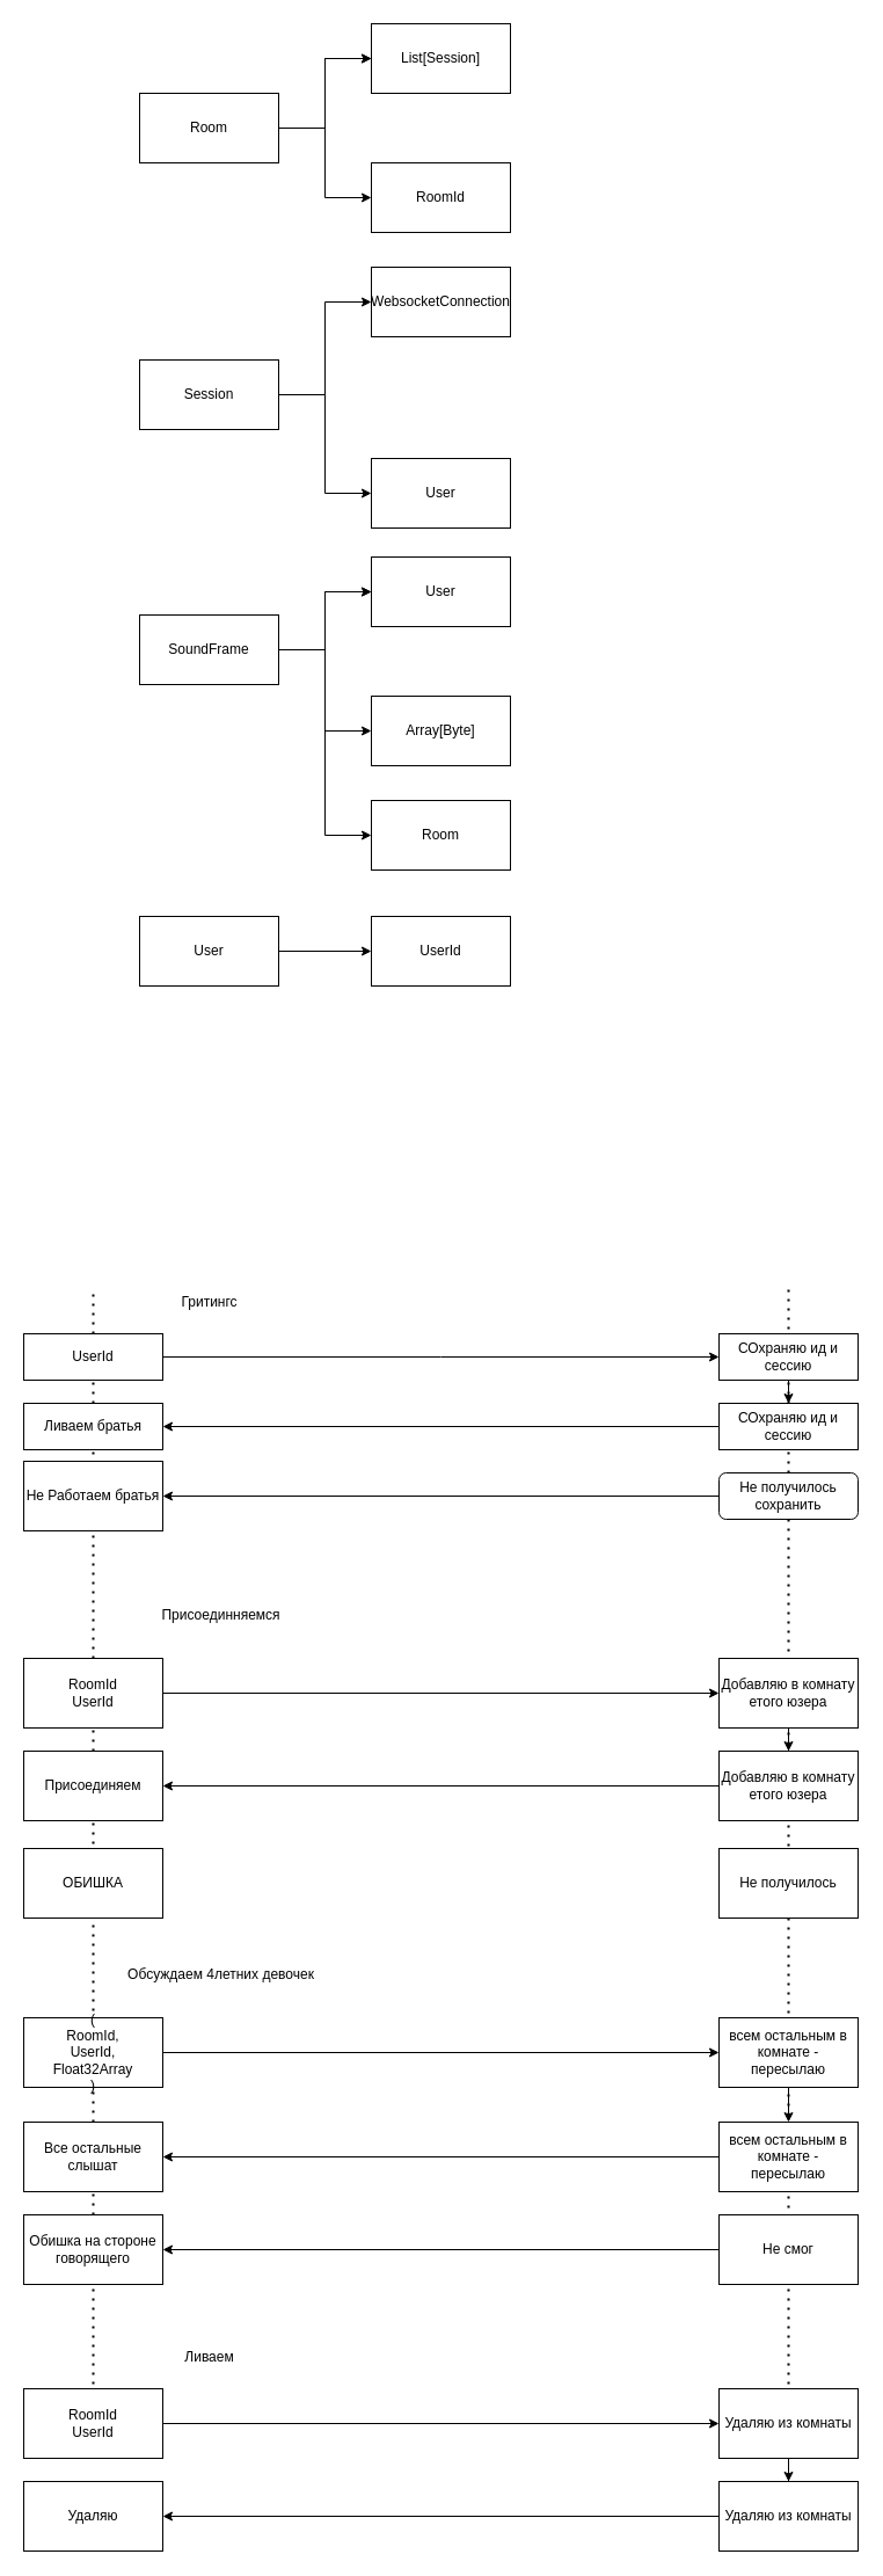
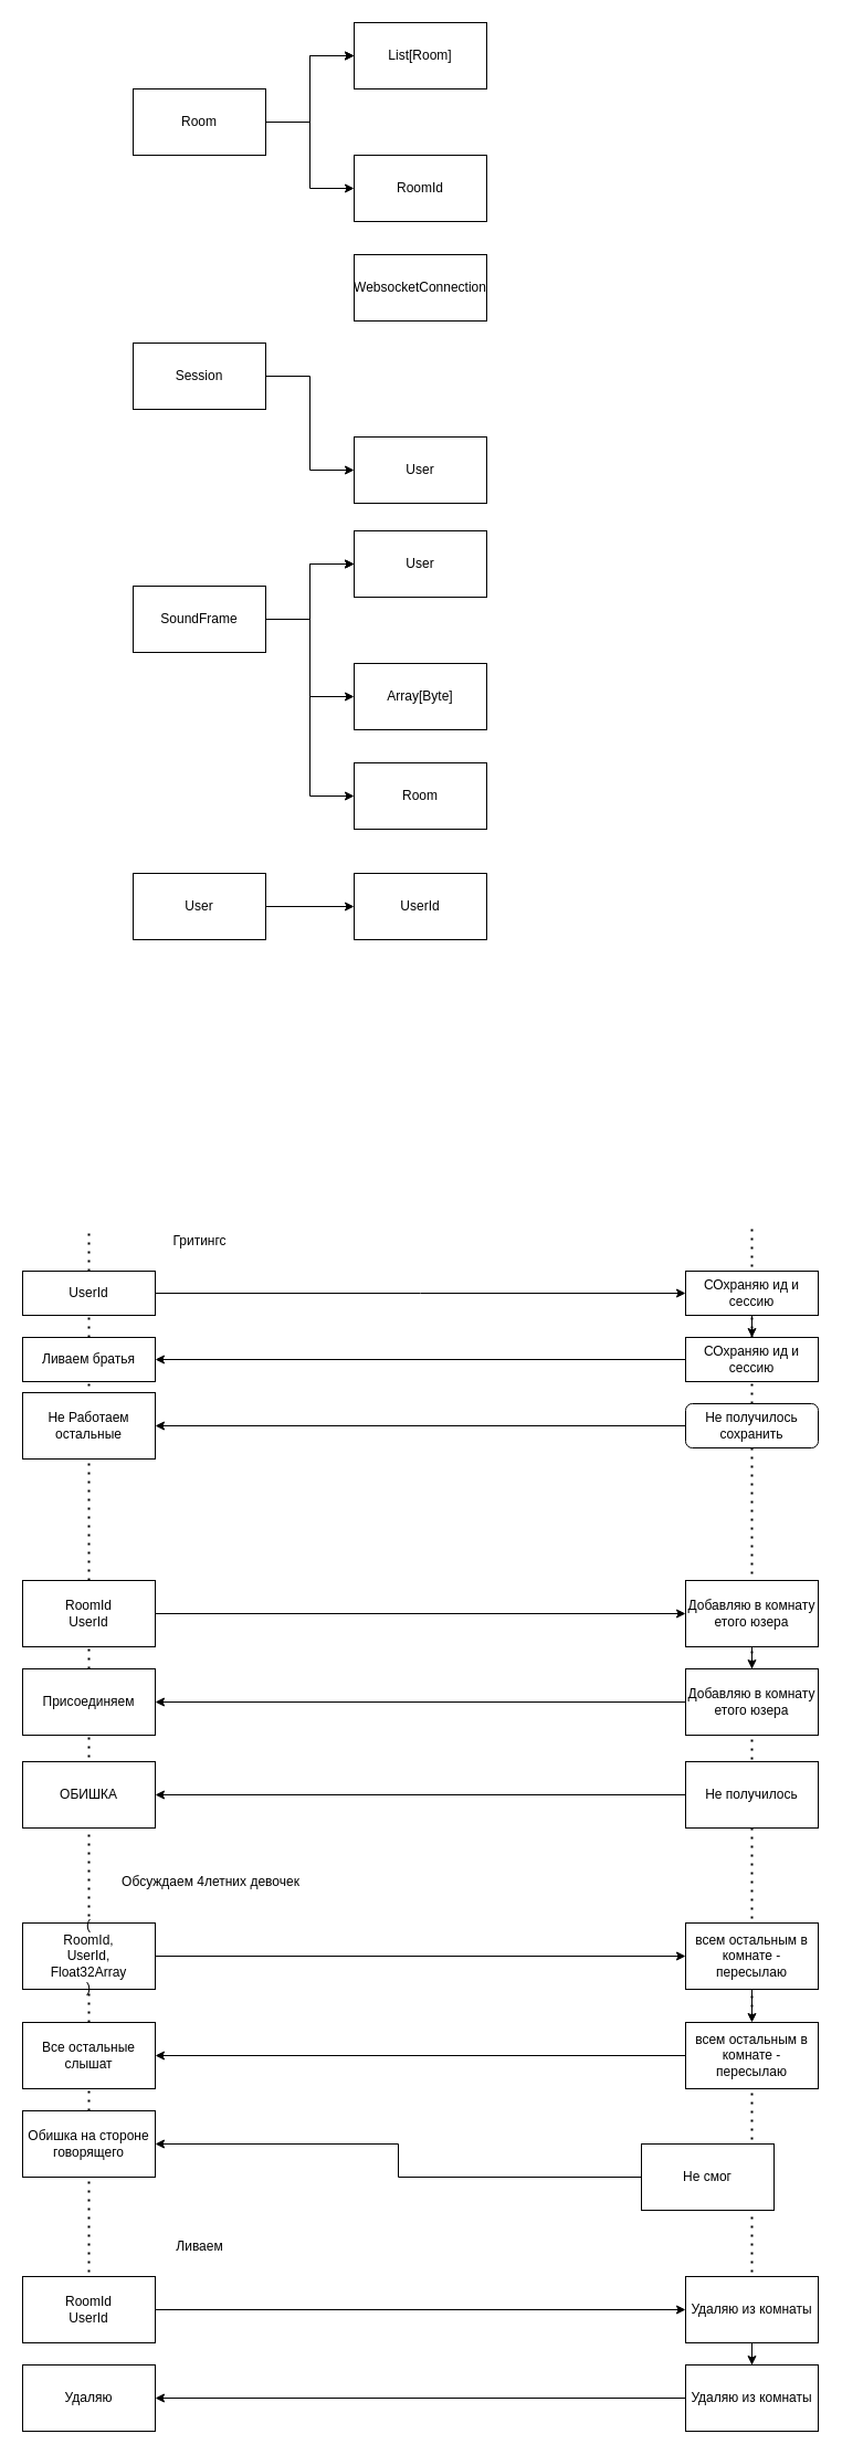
  <mxCell id="0" />
  <mxCell id="1" parent="0" />
  <mxCell id="2" value="" style="edgeStyle=orthogonalEdgeStyle;rounded=0;orthogonalLoop=1;jettySize=auto;html=1;entryX=0;entryY=0.5;entryDx=0;entryDy=0;" edge="1" parent="1" source="4" target="21"><mxGeometry relative="1" as="geometry"><Array as="points"><mxPoint x="280" y="340" /><mxPoint x="280" y="425" /></Array></mxGeometry></mxCell>
- <mxCell id="3" style="edgeStyle=orthogonalEdgeStyle;rounded=0;orthogonalLoop=1;jettySize=auto;html=1;exitX=1;exitY=0.5;exitDx=0;exitDy=0;entryX=0;entryY=0.5;entryDx=0;entryDy=0;" edge="1" parent="1" source="4" target="22"><mxGeometry relative="1" as="geometry" /></mxCell>
  <mxCell id="4" value="Session" style="rounded=0;whiteSpace=wrap;html=1;" vertex="1" parent="1"><mxGeometry x="120" y="310" width="120" height="60" as="geometry" /></mxCell>
  <mxCell id="5" value="" style="edgeStyle=orthogonalEdgeStyle;rounded=0;orthogonalLoop=1;jettySize=auto;html=1;" edge="1" parent="1" source="8" target="16"><mxGeometry relative="1" as="geometry" /></mxCell>
  <mxCell id="6" value="" style="edgeStyle=orthogonalEdgeStyle;rounded=0;orthogonalLoop=1;jettySize=auto;html=1;" edge="1" parent="1" source="8" target="16"><mxGeometry relative="1" as="geometry" /></mxCell>
  <mxCell id="7" style="edgeStyle=orthogonalEdgeStyle;rounded=0;orthogonalLoop=1;jettySize=auto;html=1;exitX=1;exitY=0.5;exitDx=0;exitDy=0;" edge="1" parent="1" source="8" target="20"><mxGeometry relative="1" as="geometry"><mxPoint x="320" y="150" as="targetPoint" /></mxGeometry></mxCell>
  <mxCell id="8" value="Room" style="rounded=0;whiteSpace=wrap;html=1;" vertex="1" parent="1"><mxGeometry x="120" y="80" width="120" height="60" as="geometry" /></mxCell>
  <mxCell id="9" value="" style="edgeStyle=orthogonalEdgeStyle;rounded=0;orthogonalLoop=1;jettySize=auto;html=1;" edge="1" parent="1" source="13" target="14"><mxGeometry relative="1" as="geometry" /></mxCell>
  <mxCell id="10" style="edgeStyle=orthogonalEdgeStyle;rounded=0;orthogonalLoop=1;jettySize=auto;html=1;" edge="1" parent="1" source="13"><mxGeometry relative="1" as="geometry"><mxPoint x="320" y="630" as="targetPoint" /><Array as="points"><mxPoint x="280" y="560" /><mxPoint x="280" y="630" /></Array></mxGeometry></mxCell>
  <mxCell id="11" value="" style="edgeStyle=orthogonalEdgeStyle;rounded=0;orthogonalLoop=1;jettySize=auto;html=1;" edge="1" parent="1" source="13" target="14"><mxGeometry relative="1" as="geometry" /></mxCell>
  <mxCell id="12" style="edgeStyle=orthogonalEdgeStyle;rounded=0;orthogonalLoop=1;jettySize=auto;html=1;exitX=1;exitY=0.5;exitDx=0;exitDy=0;entryX=0;entryY=0.5;entryDx=0;entryDy=0;" edge="1" parent="1" source="13" target="23"><mxGeometry relative="1" as="geometry" /></mxCell>
  <mxCell id="13" value="SoundFrame" style="rounded=0;whiteSpace=wrap;html=1;" vertex="1" parent="1"><mxGeometry x="120" y="530" width="120" height="60" as="geometry" /></mxCell>
  <mxCell id="14" value="User" style="whiteSpace=wrap;html=1;rounded=0;" vertex="1" parent="1"><mxGeometry x="320" y="480" width="120" height="60" as="geometry" /></mxCell>
  <mxCell id="15" value="Array[Byte]" style="whiteSpace=wrap;html=1;rounded=0;" vertex="1" parent="1"><mxGeometry x="320" y="600" width="120" height="60" as="geometry" /></mxCell>
- <mxCell id="16" value="List[Session]" style="whiteSpace=wrap;html=1;rounded=0;" vertex="1" parent="1"><mxGeometry x="320" y="20" width="120" height="60" as="geometry" /></mxCell>
+ <mxCell id="16" value="List[Room]" style="whiteSpace=wrap;html=1;rounded=0;" vertex="1" parent="1"><mxGeometry x="320" y="20" width="120" height="60" as="geometry" /></mxCell>
  <mxCell id="17" value="" style="edgeStyle=orthogonalEdgeStyle;rounded=0;orthogonalLoop=1;jettySize=auto;html=1;entryX=0;entryY=0.5;entryDx=0;entryDy=0;" edge="1" parent="1" source="18" target="19"><mxGeometry relative="1" as="geometry" /></mxCell>
  <mxCell id="18" value="User" style="rounded=0;whiteSpace=wrap;html=1;" vertex="1" parent="1"><mxGeometry x="120" y="790" width="120" height="60" as="geometry" /></mxCell>
  <mxCell id="19" value="UserId" style="whiteSpace=wrap;html=1;rounded=0;" vertex="1" parent="1"><mxGeometry x="320" y="790" width="120" height="60" as="geometry" /></mxCell>
  <mxCell id="20" value="RoomId" style="whiteSpace=wrap;html=1;rounded=0;" vertex="1" parent="1"><mxGeometry x="320" y="140" width="120" height="60" as="geometry" /></mxCell>
  <mxCell id="21" value="User" style="whiteSpace=wrap;html=1;rounded=0;" vertex="1" parent="1"><mxGeometry x="320" y="395" width="120" height="60" as="geometry" /></mxCell>
  <mxCell id="22" value="WebsocketConnection" style="rounded=0;whiteSpace=wrap;html=1;" vertex="1" parent="1"><mxGeometry x="320" y="230" width="120" height="60" as="geometry" /></mxCell>
  <mxCell id="23" value="Room" style="whiteSpace=wrap;html=1;rounded=0;" vertex="1" parent="1"><mxGeometry x="320" y="690" width="120" height="60" as="geometry" /></mxCell>
  <mxCell id="24" style="edgeStyle=orthogonalEdgeStyle;rounded=0;orthogonalLoop=1;jettySize=auto;html=1;" edge="1" parent="1" source="33"><mxGeometry relative="1" as="geometry"><mxPoint x="620" y="1170" as="targetPoint" /></mxGeometry></mxCell>
  <mxCell id="25" value="" style="endArrow=none;dashed=1;html=1;dashPattern=1 3;strokeWidth=2;rounded=0;" edge="1" parent="1" source="33"><mxGeometry width="50" height="50" relative="1" as="geometry"><mxPoint x="80" y="2064" as="sourcePoint" /><mxPoint x="80" y="1110" as="targetPoint" /></mxGeometry></mxCell>
  <mxCell id="26" value="" style="endArrow=none;dashed=1;html=1;dashPattern=1 3;strokeWidth=2;rounded=0;" edge="1" parent="1" source="31"><mxGeometry width="50" height="50" relative="1" as="geometry"><mxPoint x="680" y="2064" as="sourcePoint" /><mxPoint x="680" y="1110" as="targetPoint" /></mxGeometry></mxCell>
  <mxCell id="27" value="" style="edgeStyle=orthogonalEdgeStyle;rounded=0;orthogonalLoop=1;jettySize=auto;html=1;" edge="1" parent="1" source="28" target="31"><mxGeometry relative="1" as="geometry" /></mxCell>
  <mxCell id="28" value="СОхраняю ид и сессию" style="rounded=0;whiteSpace=wrap;html=1;" vertex="1" parent="1"><mxGeometry x="620" y="1150" width="120" height="40" as="geometry" /></mxCell>
  <mxCell id="29" value="" style="endArrow=none;dashed=1;html=1;dashPattern=1 3;strokeWidth=2;rounded=0;" edge="1" parent="1" source="38" target="31"><mxGeometry width="50" height="50" relative="1" as="geometry"><mxPoint x="680" y="2064" as="sourcePoint" /><mxPoint x="680" y="1110" as="targetPoint" /></mxGeometry></mxCell>
  <mxCell id="30" value="" style="edgeStyle=orthogonalEdgeStyle;rounded=0;orthogonalLoop=1;jettySize=auto;html=1;" edge="1" parent="1" source="31" target="35"><mxGeometry relative="1" as="geometry" /></mxCell>
  <mxCell id="31" value="СОхраняю ид и сессию" style="rounded=0;whiteSpace=wrap;html=1;" vertex="1" parent="1"><mxGeometry x="620" y="1210" width="120" height="40" as="geometry" /></mxCell>
  <mxCell id="32" value="" style="endArrow=none;dashed=1;html=1;dashPattern=1 3;strokeWidth=2;rounded=0;" edge="1" parent="1" source="35" target="33"><mxGeometry width="50" height="50" relative="1" as="geometry"><mxPoint x="80" y="2064" as="sourcePoint" /><mxPoint x="80" y="1110" as="targetPoint" /></mxGeometry></mxCell>
  <mxCell id="33" value="UserId" style="rounded=0;whiteSpace=wrap;html=1;" vertex="1" parent="1"><mxGeometry x="20" y="1150" width="120" height="40" as="geometry" /></mxCell>
  <mxCell id="34" value="" style="endArrow=none;dashed=1;html=1;dashPattern=1 3;strokeWidth=2;rounded=0;" edge="1" parent="1" source="60" target="35"><mxGeometry width="50" height="50" relative="1" as="geometry"><mxPoint x="80" y="2064" as="sourcePoint" /><mxPoint x="80" y="1190" as="targetPoint" /></mxGeometry></mxCell>
  <mxCell id="35" value="Ливаем братья" style="rounded=0;whiteSpace=wrap;html=1;" vertex="1" parent="1"><mxGeometry x="20" y="1210" width="120" height="40" as="geometry" /></mxCell>
  <mxCell id="36" value="" style="endArrow=none;dashed=1;html=1;dashPattern=1 3;strokeWidth=2;rounded=0;" edge="1" parent="1" target="38"><mxGeometry width="50" height="50" relative="1" as="geometry"><mxPoint x="680" y="2064" as="sourcePoint" /><mxPoint x="680" y="1250" as="targetPoint" /></mxGeometry></mxCell>
  <mxCell id="37" style="edgeStyle=orthogonalEdgeStyle;rounded=0;orthogonalLoop=1;jettySize=auto;html=1;" edge="1" parent="1" source="38"><mxGeometry relative="1" as="geometry"><mxPoint x="140" y="1290" as="targetPoint" /></mxGeometry></mxCell>
  <mxCell id="38" value="Не получилось сохранить" style="whiteSpace=wrap;html=1;rounded=1;" vertex="1" parent="1"><mxGeometry x="620" y="1270" width="120" height="40" as="geometry" /></mxCell>
- <mxCell id="39" value="Не Работаем братья" style="rounded=0;whiteSpace=wrap;html=1;" vertex="1" parent="1"><mxGeometry x="20" y="1260" width="120" height="60" as="geometry" /></mxCell>
+ <mxCell id="39" value="Не Работаем остальные" style="rounded=0;whiteSpace=wrap;html=1;" vertex="1" parent="1"><mxGeometry x="20" y="1260" width="120" height="60" as="geometry" /></mxCell>
  <mxCell id="40" value="" style="edgeStyle=orthogonalEdgeStyle;rounded=0;orthogonalLoop=1;jettySize=auto;html=1;" edge="1" parent="1" source="41" target="43"><mxGeometry relative="1" as="geometry" /></mxCell>
  <mxCell id="41" value="RoomId&lt;br&gt;UserId" style="rounded=0;whiteSpace=wrap;html=1;" vertex="1" parent="1"><mxGeometry x="20" y="1430" width="120" height="60" as="geometry" /></mxCell>
  <mxCell id="42" value="" style="edgeStyle=orthogonalEdgeStyle;rounded=0;orthogonalLoop=1;jettySize=auto;html=1;" edge="1" parent="1" source="43" target="45"><mxGeometry relative="1" as="geometry" /></mxCell>
  <mxCell id="43" value="Добавляю в комнату етого юзера" style="rounded=0;whiteSpace=wrap;html=1;" vertex="1" parent="1"><mxGeometry x="620" y="1430" width="120" height="60" as="geometry" /></mxCell>
  <mxCell id="44" style="edgeStyle=orthogonalEdgeStyle;rounded=0;orthogonalLoop=1;jettySize=auto;html=1;" edge="1" parent="1" source="45"><mxGeometry relative="1" as="geometry"><mxPoint x="140" y="1540" as="targetPoint" /></mxGeometry></mxCell>
  <mxCell id="45" value="Добавляю в комнату етого юзера" style="rounded=0;whiteSpace=wrap;html=1;" vertex="1" parent="1"><mxGeometry x="620" y="1510" width="120" height="60" as="geometry" /></mxCell>
  <mxCell id="46" value="Присоединяем" style="rounded=0;whiteSpace=wrap;html=1;" vertex="1" parent="1"><mxGeometry x="20" y="1510" width="120" height="60" as="geometry" /></mxCell>
+ <mxCell id="47" value="" style="edgeStyle=orthogonalEdgeStyle;rounded=0;orthogonalLoop=1;jettySize=auto;html=1;" edge="1" parent="1" source="48" target="49"><mxGeometry relative="1" as="geometry" /></mxCell>
  <mxCell id="48" value="Не получилось" style="rounded=0;whiteSpace=wrap;html=1;" vertex="1" parent="1"><mxGeometry x="620" y="1594" width="120" height="60" as="geometry" /></mxCell>
  <mxCell id="49" value="ОБИШКА" style="rounded=0;whiteSpace=wrap;html=1;" vertex="1" parent="1"><mxGeometry x="20" y="1594" width="120" height="60" as="geometry" /></mxCell>
  <mxCell id="50" value="" style="edgeStyle=orthogonalEdgeStyle;rounded=0;orthogonalLoop=1;jettySize=auto;html=1;" edge="1" parent="1" source="51" target="53"><mxGeometry relative="1" as="geometry" /></mxCell>
  <mxCell id="51" value="(&lt;br&gt;RoomId,&lt;br&gt;UserId,&lt;br&gt;Float32Array&lt;br&gt;)" style="rounded=0;whiteSpace=wrap;html=1;" vertex="1" parent="1"><mxGeometry x="20" y="1740" width="120" height="60" as="geometry" /></mxCell>
  <mxCell id="52" value="" style="edgeStyle=orthogonalEdgeStyle;rounded=0;orthogonalLoop=1;jettySize=auto;html=1;" edge="1" parent="1" source="53" target="55"><mxGeometry relative="1" as="geometry" /></mxCell>
  <mxCell id="53" value="всем остальным в комнате - пересылаю" style="rounded=0;whiteSpace=wrap;html=1;" vertex="1" parent="1"><mxGeometry x="620" y="1740" width="120" height="60" as="geometry" /></mxCell>
  <mxCell id="54" value="" style="edgeStyle=orthogonalEdgeStyle;rounded=0;orthogonalLoop=1;jettySize=auto;html=1;" edge="1" parent="1" source="55" target="56"><mxGeometry relative="1" as="geometry" /></mxCell>
  <mxCell id="55" value="всем остальным в комнате - пересылаю" style="rounded=0;whiteSpace=wrap;html=1;" vertex="1" parent="1"><mxGeometry x="620" y="1830" width="120" height="60" as="geometry" /></mxCell>
  <mxCell id="56" value="Все остальные слышат" style="rounded=0;whiteSpace=wrap;html=1;" vertex="1" parent="1"><mxGeometry x="20" y="1830" width="120" height="60" as="geometry" /></mxCell>
  <mxCell id="57" value="" style="edgeStyle=orthogonalEdgeStyle;rounded=0;orthogonalLoop=1;jettySize=auto;html=1;" edge="1" parent="1" source="58" target="60"><mxGeometry relative="1" as="geometry" /></mxCell>
- <mxCell id="58" value="Не смог" style="rounded=0;whiteSpace=wrap;html=1;" vertex="1" parent="1"><mxGeometry x="620" y="1910" width="120" height="60" as="geometry" /></mxCell>
+ <mxCell id="58" value="Не смог" style="rounded=0;whiteSpace=wrap;html=1;" vertex="1" parent="1"><mxGeometry x="580" y="1940" width="120" height="60" as="geometry" /></mxCell>
  <mxCell id="59" value="" style="endArrow=none;dashed=1;html=1;dashPattern=1 3;strokeWidth=2;rounded=0;" edge="1" parent="1" target="60"><mxGeometry width="50" height="50" relative="1" as="geometry"><mxPoint x="80" y="2064" as="sourcePoint" /><mxPoint x="80" y="1250" as="targetPoint" /></mxGeometry></mxCell>
  <mxCell id="60" value="Обишка на стороне говорящего" style="rounded=0;whiteSpace=wrap;html=1;" vertex="1" parent="1"><mxGeometry x="20" y="1910" width="120" height="60" as="geometry" /></mxCell>
- <mxCell id="61" value="Присоединняемся" style="text;html=1;align=center;verticalAlign=middle;resizable=0;points=[];autosize=1;strokeColor=none;fillColor=none;" vertex="1" parent="1"><mxGeometry x="125" y="1378" width="130" height="30" as="geometry" /></mxCell>
  <mxCell id="62" value="Гритингс" style="text;html=1;align=center;verticalAlign=middle;resizable=0;points=[];autosize=1;strokeColor=none;fillColor=none;" vertex="1" parent="1"><mxGeometry x="145" y="1108" width="70" height="30" as="geometry" /></mxCell>
  <mxCell id="63" value="Обсуждаем 4летних девочек" style="text;html=1;align=center;verticalAlign=middle;resizable=0;points=[];autosize=1;strokeColor=none;fillColor=none;" vertex="1" parent="1"><mxGeometry x="100" y="1688" width="180" height="30" as="geometry" /></mxCell>
  <mxCell id="64" value="Ливаем" style="text;html=1;align=center;verticalAlign=middle;resizable=0;points=[];autosize=1;strokeColor=none;fillColor=none;" vertex="1" parent="1"><mxGeometry x="145" y="2018" width="70" height="30" as="geometry" /></mxCell>
  <mxCell id="65" value="" style="edgeStyle=orthogonalEdgeStyle;rounded=0;orthogonalLoop=1;jettySize=auto;html=1;" edge="1" parent="1" source="66" target="68"><mxGeometry relative="1" as="geometry" /></mxCell>
  <mxCell id="66" value="RoomId&lt;br&gt;UserId" style="rounded=0;whiteSpace=wrap;html=1;" vertex="1" parent="1"><mxGeometry x="20" y="2060" width="120" height="60" as="geometry" /></mxCell>
  <mxCell id="67" value="" style="edgeStyle=orthogonalEdgeStyle;rounded=0;orthogonalLoop=1;jettySize=auto;html=1;" edge="1" parent="1" source="68" target="70"><mxGeometry relative="1" as="geometry" /></mxCell>
  <mxCell id="68" value="Удаляю из комнаты" style="rounded=0;whiteSpace=wrap;html=1;" vertex="1" parent="1"><mxGeometry x="620" y="2060" width="120" height="60" as="geometry" /></mxCell>
  <mxCell id="69" value="" style="edgeStyle=orthogonalEdgeStyle;rounded=0;orthogonalLoop=1;jettySize=auto;html=1;" edge="1" parent="1" source="70" target="71"><mxGeometry relative="1" as="geometry" /></mxCell>
  <mxCell id="70" value="Удаляю из комнаты" style="rounded=0;whiteSpace=wrap;html=1;" vertex="1" parent="1"><mxGeometry x="620" y="2140" width="120" height="60" as="geometry" /></mxCell>
  <mxCell id="71" value="Удаляю" style="rounded=0;whiteSpace=wrap;html=1;" vertex="1" parent="1"><mxGeometry x="20" y="2140" width="120" height="60" as="geometry" /></mxCell>
